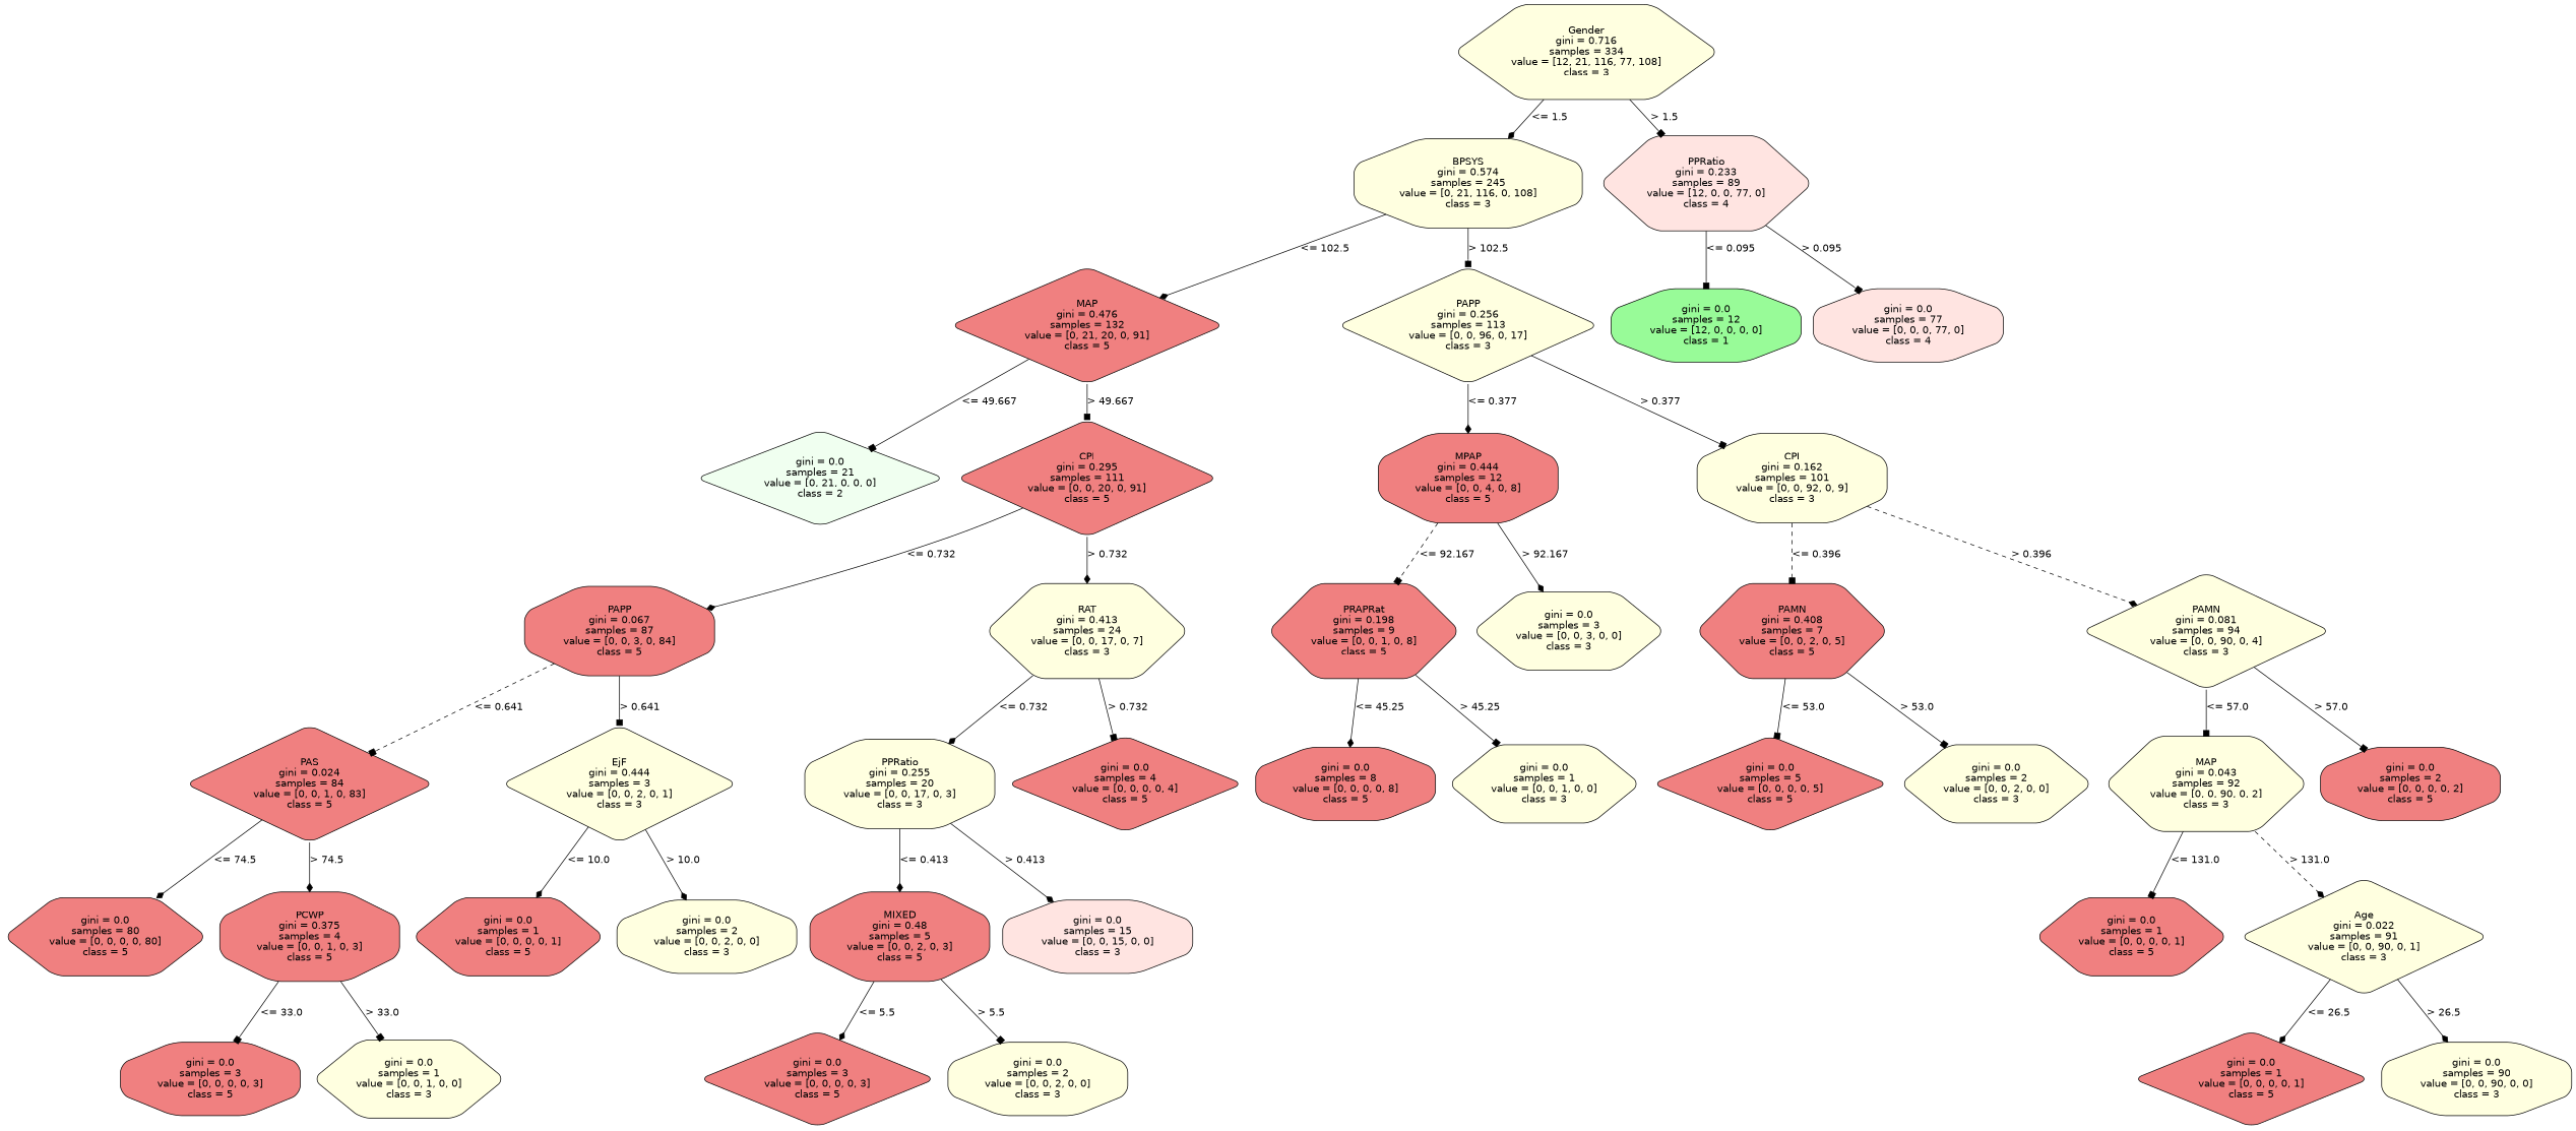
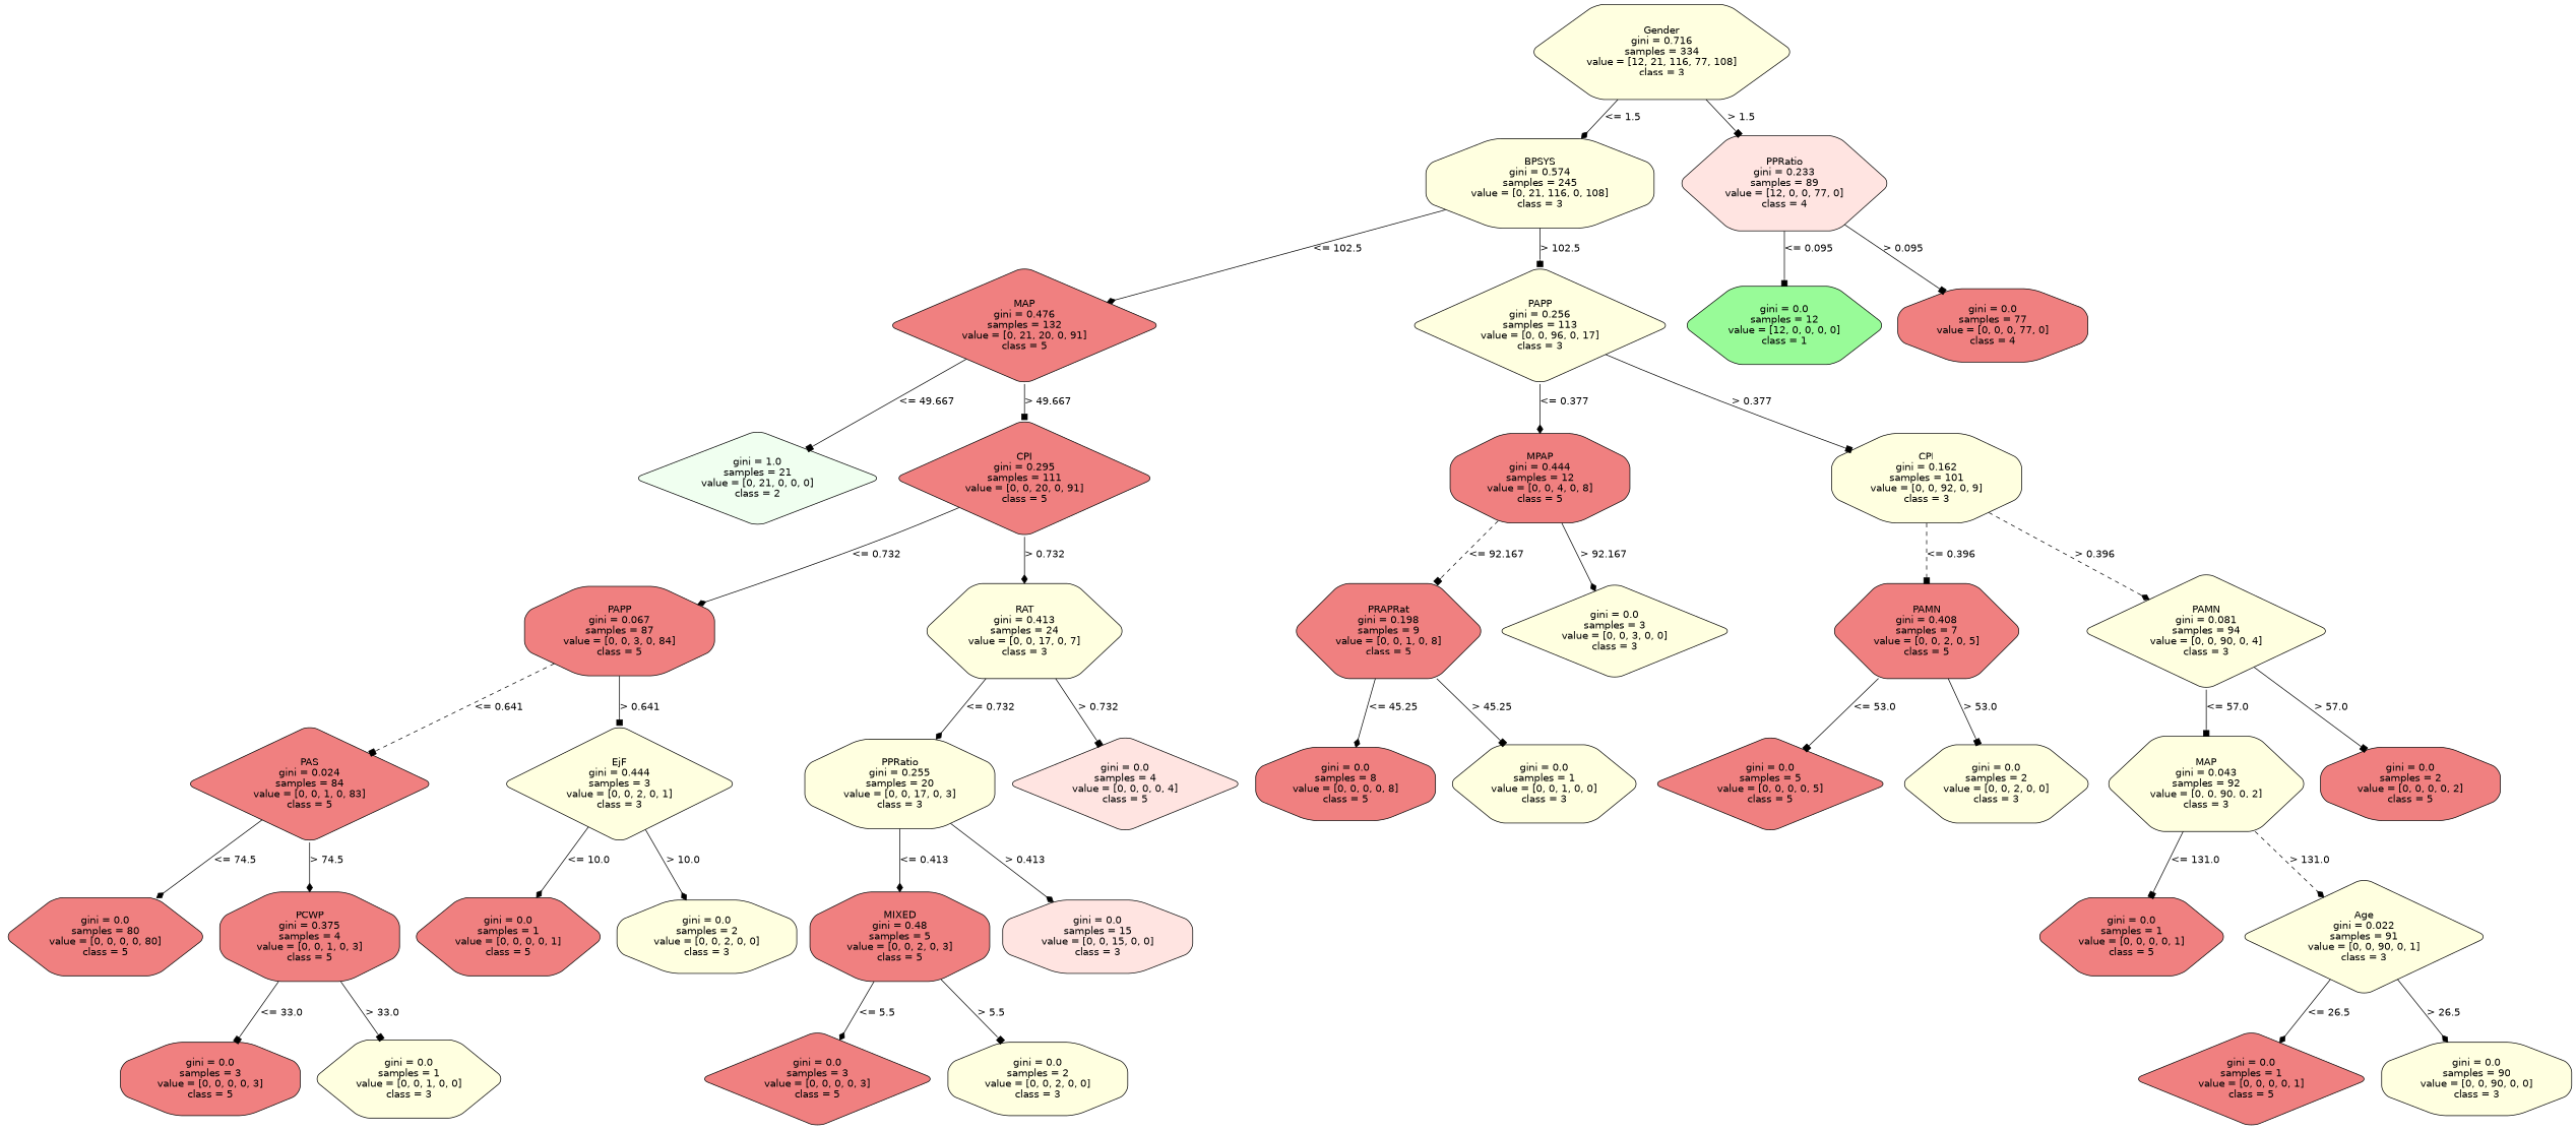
  strict digraph {
    node [color=black fillcolor=lightcoral fontname=helvetica shape=octagon style="filled, rounded"]
    edge [arrowhead=box fontname=helvetica op="<=" param=0.732 style=solid]
    n1 [fillcolor=lightyellow height=1.1528 label="Gender\ngini = 0.716\nsamples = 334\nvalue = [12, 21, 116, 77, 108]\nclass = 3" shape=hexagon width=2.6667]
    n2 [fillcolor=lightyellow height=1.1528 label="BPSYS\ngini = 0.574\nsamples = 245\nvalue = [0, 21, 116, 0, 108]\nclass = 3" width=2.4583]
    n3 [fillcolor=mistyrose height=1.1528 label="PPRatio\ngini = 0.233\nsamples = 89\nvalue = [12, 0, 0, 77, 0]\nclass = 4" shape=hexagon width=2.1528]
    n4 [height=1.1528 label="MAP\ngini = 0.476\nsamples = 132\nvalue = [0, 21, 20, 0, 91]\nclass = 5" shape=diamond width=2.25]
    n5 [fillcolor=lightyellow height=1.1528 label="PAPP\ngini = 0.256\nsamples = 113\nvalue = [0, 0, 96, 0, 17]\nclass = 3" shape=diamond width=2.1528]
-   n6 [fillcolor=palegreen height=0.94444 label="gini = 0.0\nsamples = 12\nvalue = [12, 0, 0, 0, 0]\nclass = 1" width=2.0417]
-   n7 [fillcolor=mistyrose height=0.94444 label="gini = 0.0\nsamples = 77\nvalue = [0, 0, 0, 77, 0]\nclass = 4" width=2.0417]
-   n8 [fillcolor=honeydew height=0.94444 label="gini = 0.0\nsamples = 21\nvalue = [0, 21, 0, 0, 0]\nclass = 2" shape=diamond width=2.0417]
+   n6 [fillcolor=palegreen height=0.94444 label="gini = 0.0\nsamples = 12\nvalue = [12, 0, 0, 0, 0]\nclass = 1" shape=hexagon width=2.0417]
+   n7 [height=0.94444 label="gini = 0.0\nsamples = 77\nvalue = [0, 0, 0, 77, 0]\nclass = 4" width=2.0417]
+   n8 [fillcolor=honeydew height=0.94444 label="gini = 1.0\nsamples = 21\nvalue = [0, 21, 0, 0, 0]\nclass = 2" shape=diamond width=2.0417]
    n9 [height=1.1528 label="CPI\ngini = 0.295\nsamples = 111\nvalue = [0, 0, 20, 0, 91]\nclass = 5" shape=diamond width=2.1528]
    n10 [height=1.1528 label="MPAP\ngini = 0.444\nsamples = 12\nvalue = [0, 0, 4, 0, 8]\nclass = 5" width=1.9444]
    n11 [fillcolor=lightyellow height=1.1528 label="CPI\ngini = 0.162\nsamples = 101\nvalue = [0, 0, 92, 0, 9]\nclass = 3" width=2.0417]
    n12 [height=1.1528 label="PAPP\ngini = 0.067\nsamples = 87\nvalue = [0, 0, 3, 0, 84]\nclass = 5" width=2.0417]
    n13 [fillcolor=lightyellow height=1.1528 label="RAT\ngini = 0.413\nsamples = 24\nvalue = [0, 0, 17, 0, 7]\nclass = 3" shape=hexagon width=2.0417]
    n14 [height=1.1528 label="PRAPRat\ngini = 0.198\nsamples = 9\nvalue = [0, 0, 1, 0, 8]\nclass = 5" shape=hexagon width=1.9444]
-   n15 [fillcolor=lightyellow height=0.94444 label="gini = 0.0\nsamples = 3\nvalue = [0, 0, 3, 0, 0]\nclass = 3" shape=hexagon width=1.9444]
+   n15 [fillcolor=lightyellow height=0.94444 label="gini = 0.0\nsamples = 3\nvalue = [0, 0, 3, 0, 0]\nclass = 3" shape=diamond width=1.9444]
    n16 [height=1.1528 label="PAMN\ngini = 0.408\nsamples = 7\nvalue = [0, 0, 2, 0, 5]\nclass = 5" shape=hexagon width=1.9444]
    n17 [fillcolor=lightyellow height=1.1528 label="PAMN\ngini = 0.081\nsamples = 94\nvalue = [0, 0, 90, 0, 4]\nclass = 3" shape=diamond width=2.0417]
    n18 [height=1.1528 label="PAS\ngini = 0.024\nsamples = 84\nvalue = [0, 0, 1, 0, 83]\nclass = 5" shape=diamond width=2.0417]
    n19 [fillcolor=lightyellow height=1.1528 label="EjF\ngini = 0.444\nsamples = 3\nvalue = [0, 0, 2, 0, 1]\nclass = 3" shape=diamond width=1.9444]
    n20 [fillcolor=lightyellow height=1.1528 label="PPRatio\ngini = 0.255\nsamples = 20\nvalue = [0, 0, 17, 0, 3]\nclass = 3" width=2.0417]
-   n21 [height=0.94444 label="gini = 0.0\nsamples = 4\nvalue = [0, 0, 0, 0, 4]\nclass = 5" shape=diamond width=1.9444]
+   n21 [fillcolor=mistyrose height=0.94444 label="gini = 0.0\nsamples = 4\nvalue = [0, 0, 0, 0, 4]\nclass = 5" shape=diamond width=1.9444]
    n22 [height=0.94444 label="gini = 0.0\nsamples = 80\nvalue = [0, 0, 0, 0, 80]\nclass = 5" shape=hexagon width=2.0417]
    n23 [height=1.1528 label="PCWP\ngini = 0.375\nsamples = 4\nvalue = [0, 0, 1, 0, 3]\nclass = 5" width=1.9444]
    n24 [height=0.94444 label="gini = 0.0\nsamples = 1\nvalue = [0, 0, 0, 0, 1]\nclass = 5" shape=hexagon width=1.9444]
    n25 [fillcolor=lightyellow height=0.94444 label="gini = 0.0\nsamples = 2\nvalue = [0, 0, 2, 0, 0]\nclass = 3" width=1.9444]
    n26 [height=1.1528 label="MIXED\ngini = 0.48\nsamples = 5\nvalue = [0, 0, 2, 0, 3]\nclass = 5" width=1.9444]
    n27 [fillcolor=mistyrose height=0.94444 label="gini = 0.0\nsamples = 15\nvalue = [0, 0, 15, 0, 0]\nclass = 3" width=2.0417]
    n28 [height=0.94444 label="gini = 0.0\nsamples = 3\nvalue = [0, 0, 0, 0, 3]\nclass = 5" width=1.9444]
    n29 [fillcolor=lightyellow height=0.94444 label="gini = 0.0\nsamples = 1\nvalue = [0, 0, 1, 0, 0]\nclass = 3" shape=hexagon width=1.9444]
    n30 [height=0.94444 label="gini = 0.0\nsamples = 3\nvalue = [0, 0, 0, 0, 3]\nclass = 5" shape=diamond width=1.9444]
    n31 [fillcolor=lightyellow height=0.94444 label="gini = 0.0\nsamples = 2\nvalue = [0, 0, 2, 0, 0]\nclass = 3" width=1.9444]
    n32 [height=0.94444 label="gini = 0.0\nsamples = 8\nvalue = [0, 0, 0, 0, 8]\nclass = 5" width=1.9444]
    n33 [fillcolor=lightyellow height=0.94444 label="gini = 0.0\nsamples = 1\nvalue = [0, 0, 1, 0, 0]\nclass = 3" shape=hexagon width=1.9444]
    n34 [height=0.94444 label="gini = 0.0\nsamples = 5\nvalue = [0, 0, 0, 0, 5]\nclass = 5" shape=diamond width=1.9444]
    n35 [fillcolor=lightyellow height=0.94444 label="gini = 0.0\nsamples = 2\nvalue = [0, 0, 2, 0, 0]\nclass = 3" shape=hexagon width=1.9444]
    n36 [fillcolor=lightyellow height=1.1528 label="MAP\ngini = 0.043\nsamples = 92\nvalue = [0, 0, 90, 0, 2]\nclass = 3" shape=hexagon width=2.0417]
    n37 [height=0.94444 label="gini = 0.0\nsamples = 2\nvalue = [0, 0, 0, 0, 2]\nclass = 5" width=1.9444]
    n38 [height=0.94444 label="gini = 0.0\nsamples = 1\nvalue = [0, 0, 0, 0, 1]\nclass = 5" shape=hexagon width=1.9444]
    n39 [fillcolor=lightyellow height=1.1528 label="Age\ngini = 0.022\nsamples = 91\nvalue = [0, 0, 90, 0, 1]\nclass = 3" shape=diamond width=2.0417]
    n40 [height=0.94444 label="gini = 0.0\nsamples = 1\nvalue = [0, 0, 0, 0, 1]\nclass = 5" shape=diamond width=1.9444]
    n41 [fillcolor=lightyellow height=0.94444 label="gini = 0.0\nsamples = 90\nvalue = [0, 0, 90, 0, 0]\nclass = 3" width=2.0417]
    n1 -> n2 [arrowhead=diamond label="<= 1.5" labelangle=45 labeldistance=2.5 param=1.5]
    n1 -> n3 [label="> 1.5" labelangle=-45 labeldistance=2.5 op=">" param=1.5]
    n2 -> n4 [arrowhead=diamond label="<= 102.5" param=102.5]
    n2 -> n5 [label="> 102.5" op=">" param=102.5]
    n3 -> n6 [label="<= 0.095" param=0.095]
    n3 -> n7 [label="> 0.095" op=">" param=0.095]
    n4 -> n8 [label="<= 49.667" param=49.667]
    n4 -> n9 [label="> 49.667" op=">" param=49.667]
    n5 -> n10 [arrowhead=diamond label="<= 0.377" param=0.377]
    n5 -> n11 [label="> 0.377" op=">" param=0.377]
    n9 -> n12 [arrowhead=diamond label="<= 0.732"]
    n9 -> n13 [arrowhead=diamond label="> 0.732" op=">"]
    n10 -> n14 [label="<= 92.167" param=92.167 style=dashed]
    n10 -> n15 [arrowhead=diamond label="> 92.167" op=">" param=92.167]
    n11 -> n16 [label="<= 0.396" param=0.396 style=dashed]
    n11 -> n17 [arrowhead=diamond label="> 0.396" op=">" param=0.396 style=dashed]
    n12 -> n18 [label="<= 0.641" param=0.641 style=dashed]
    n12 -> n19 [label="> 0.641" op=">" param=0.641]
    n13 -> n20 [arrowhead=diamond label="<= 0.732"]
    n13 -> n21 [label="> 0.732" op=">"]
    n14 -> n32 [arrowhead=diamond label="<= 45.25" param=45.25]
    n14 -> n33 [label="> 45.25" op=">" param=45.25]
    n16 -> n34 [label="<= 53.0" param=53.0]
    n16 -> n35 [label="> 53.0" op=">" param=53.0]
    n17 -> n36 [label="<= 57.0" param=57.0]
    n17 -> n37 [label="> 57.0" op=">" param=57.0]
    n18 -> n22 [arrowhead=diamond label="<= 74.5" param=74.5]
    n18 -> n23 [arrowhead=diamond label="> 74.5" op=">" param=74.5]
    n19 -> n24 [arrowhead=diamond label="<= 10.0" param=10.0]
    n19 -> n25 [arrowhead=diamond label="> 10.0" op=">" param=10.0]
    n20 -> n26 [arrowhead=diamond label="<= 0.413" param=0.413]
    n20 -> n27 [arrowhead=diamond label="> 0.413" op=">" param=0.413]
    n23 -> n28 [label="<= 33.0" param=33.0]
    n23 -> n29 [label="> 33.0" op=">" param=33.0]
    n26 -> n30 [arrowhead=diamond label="<= 5.5" param=5.5]
    n26 -> n31 [label="> 5.5" op=">" param=5.5]
    n36 -> n38 [label="<= 131.0" param=131.0]
    n36 -> n39 [arrowhead=diamond label="> 131.0" op=">" param=131.0 style=dashed]
    n39 -> n40 [arrowhead=diamond label="<= 26.5" param=26.5]
    n39 -> n41 [arrowhead=diamond label="> 26.5" op=">" param=26.5]
  }
